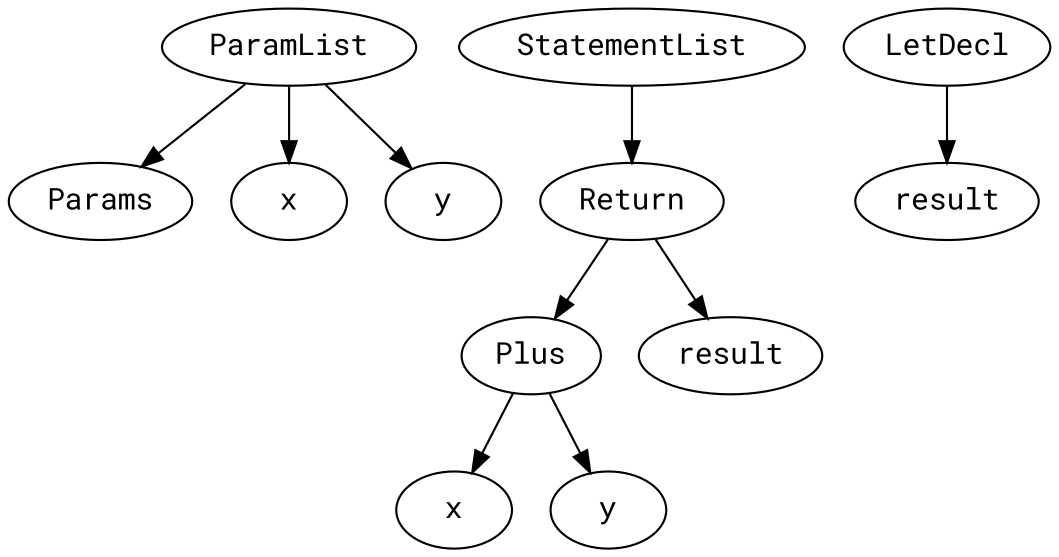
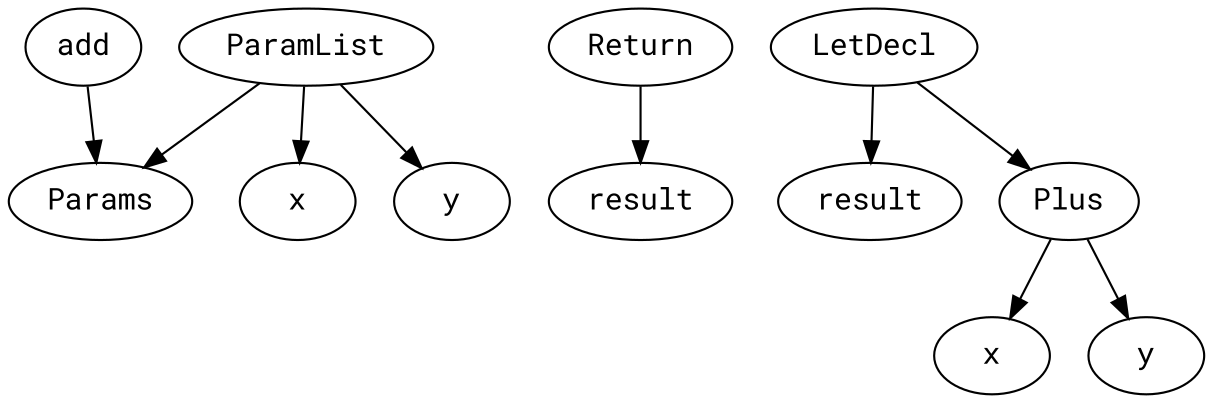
  digraph {
    fontname="Roboto Mono"
    node [fontname="Roboto Mono"]
    edge [fontname="Roboto Mono"]
+   n1 [label=add]
    n2 [label=Params]
-   n3 [label=StatementList]
    n4 [label=Return]
    n5 [label=ParamList]
    n6 [label=x]
    n7 [label=y]
    n8 [label=LetDecl]
    n9 [label=result]
    n10 [label=Plus]
    n11 [label=result]
    n12 [label=x]
    n13 [label=y]
-   n3 -> n4
+   n1 -> n2
    n4 -> n11
    n5 -> n2
    n5 -> n6
    n5 -> n7
    n8 -> n9
-   n4 -> n10
+   n8 -> n10
    n10 -> n12
    n10 -> n13
  }
